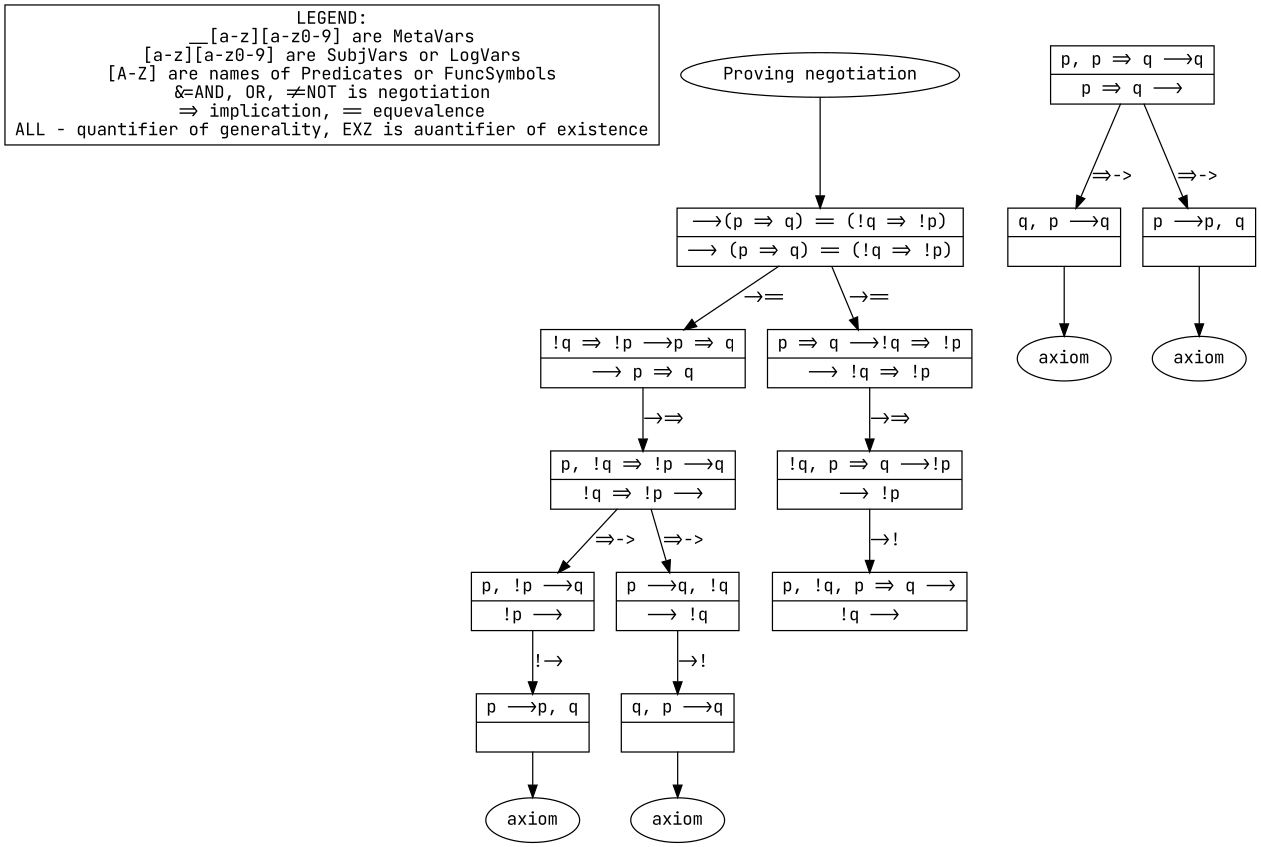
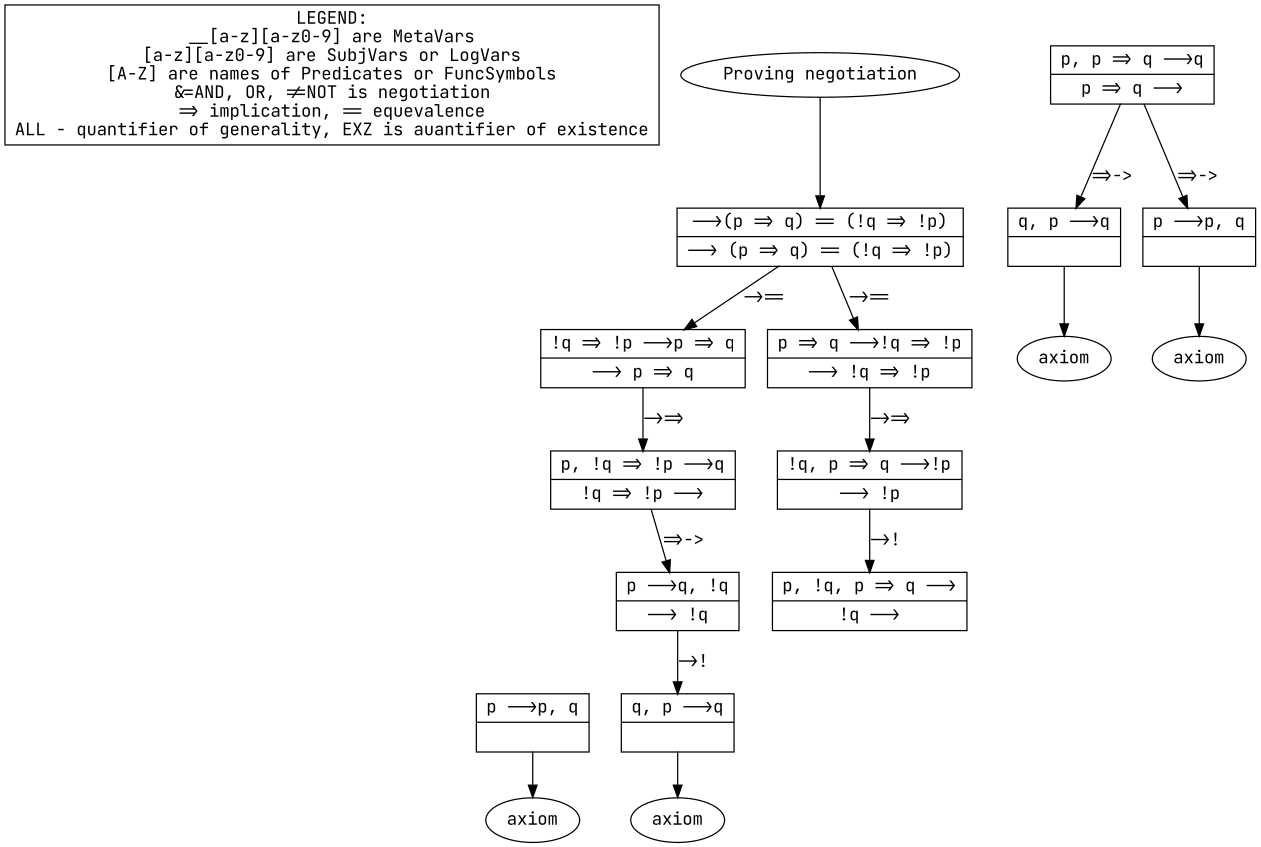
  digraph {
    fontname="JetBrains Mono"
    node [fontname="JetBrains Mono" shape=record]
    edge [fontname="JetBrains Mono"]
    n1 [label="LEGEND:\n__[a-z][a-z0-9] are MetaVars\n[a-z][a-z0-9] are SubjVars or LogVars\n[A-Z] are names of Predicates or FuncSymbols\n&=AND, OR, !=NOT is negotiation\n=> implication, == equevalence\nALL - quantifier of generality, EXZ is auantifier of existence" shape=box]
    n2 [label="Proving negotiation" shape=""]
    n3 [label="{<seq>  --\>(p =\> q) == (!q =\> !p) |<lastfip> --\> (p =\> q) == (!q =\> !p) }"]
    n4 [label="{<seq> !q =\> !p --\>p =\> q |<lastfip> --\> p =\> q }"]
    n5 [label="{<seq> p =\> q --\>!q =\> !p |<lastfip> --\> !q =\> !p }"]
    n6 [label="{<seq> p, !q =\> !p --\>q |<lastfip> !q =\> !p --\> }"]
    n7 [label="{<seq> !q, p =\> q --\>!p |<lastfip> --\> !p }"]
    n8 [label=axiom shape=""]
    n9 [label=axiom shape=""]
    n10 [label="{<seq> q, p --\>q |<lastfip>  }"]
    n11 [label="{<seq> p --\>p, q |<lastfip>  }"]
    n12 [label="{<seq> p, p =\> q --\>q |<lastfip> p =\> q --\> }"]
    n13 [label=axiom shape=""]
    n14 [label="{<seq> q, p --\>q |<lastfip>  }"]
    n15 [label=axiom shape=""]
    n16 [label="{<seq> p --\>p, q |<lastfip>  }"]
-   n17 [label="{<seq> p, !p --\>q |<lastfip> !p --\> }"]
    n18 [label="{<seq> p --\>q, !q |<lastfip> --\> !q }"]
    n19 [label="{<seq> p, !q, p =\> q --\> |<lastfip> !q --\> }"]
    n2 -> n3
    n3 -> n4 [label="->=="]
    n3 -> n5 [label="->=="]
    n4 -> n6 [label="->=>"]
    n5 -> n7 [label="->=>"]
-   n6 -> n17 [label="=>->"]
    n6 -> n18 [label="=>->"]
    n7 -> n19 [label="->!"]
    n10 -> n9
    n11 -> n8
    n12 -> n10 [label="=>->"]
    n12 -> n11 [label="=>->"]
    n14 -> n13
    n16 -> n15
-   n17 -> n16 [label="!->"]
    n18 -> n14 [label="->!"]
  }
